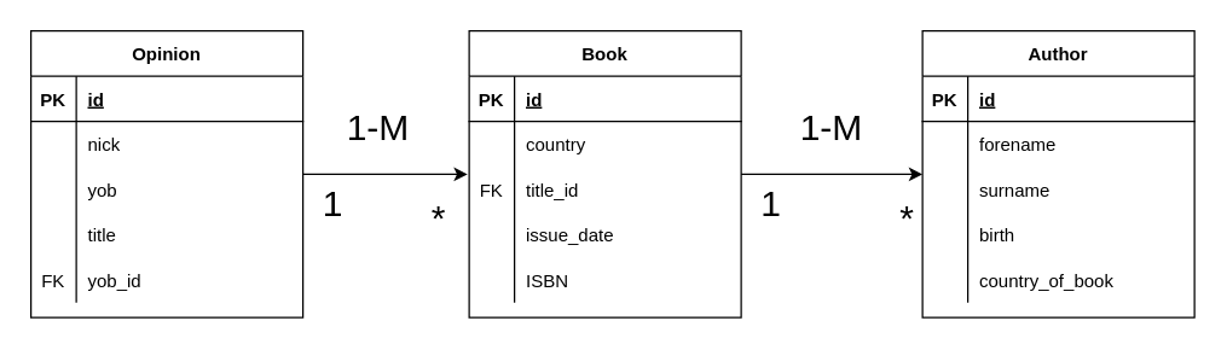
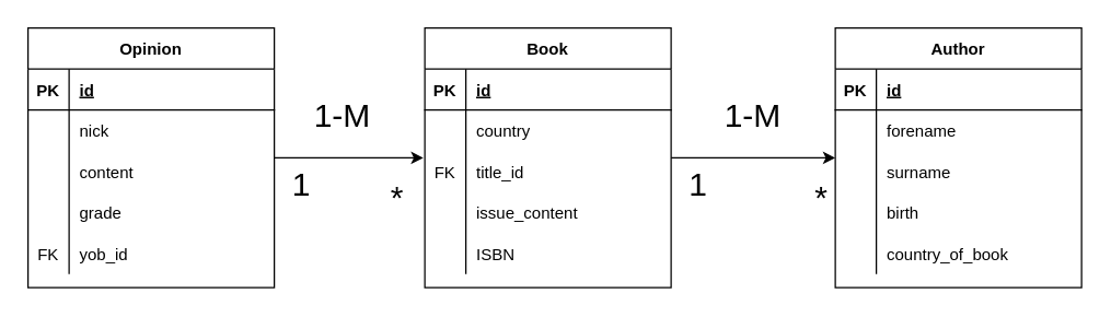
  <mxCell id="0" />
  <mxCell id="1" parent="0" />
  <mxCell id="2" value="*" style="text;html=1;strokeColor=none;fillColor=none;align=center;verticalAlign=middle;whiteSpace=wrap;rounded=0;fontSize=24;" vertex="1" parent="1"><mxGeometry x="570" y="130" width="60" height="30" as="geometry" /></mxCell>
  <mxCell id="3" value="*" style="text;html=1;strokeColor=none;fillColor=none;align=center;verticalAlign=middle;whiteSpace=wrap;rounded=0;fontSize=24;" vertex="1" parent="1"><mxGeometry x="260" y="130" width="60" height="30" as="geometry" /></mxCell>
  <mxCell id="4" value="1" style="text;html=1;strokeColor=none;fillColor=none;align=center;verticalAlign=middle;whiteSpace=wrap;rounded=0;fontSize=24;" vertex="1" parent="1"><mxGeometry x="480" y="120" width="60" height="30" as="geometry" /></mxCell>
  <mxCell id="5" value="1-M" style="text;html=1;strokeColor=none;fillColor=none;align=center;verticalAlign=middle;whiteSpace=wrap;rounded=0;fontSize=24;" vertex="1" parent="1"><mxGeometry x="520" y="70" width="60" height="30" as="geometry" /></mxCell>
  <mxCell id="6" style="edgeStyle=orthogonalEdgeStyle;rounded=0;orthogonalLoop=1;jettySize=auto;html=1;entryX=0;entryY=0.167;entryDx=0;entryDy=0;entryPerimeter=0;fontSize=12;" edge="1" parent="1" source="7" target="30"><mxGeometry relative="1" as="geometry" /></mxCell>
  <mxCell id="7" value="Book" style="shape=table;startSize=30;container=1;collapsible=1;childLayout=tableLayout;fixedRows=1;rowLines=0;fontStyle=1;align=center;resizeLast=1;fontSize=12;" vertex="1" parent="1"><mxGeometry x="310" y="20" width="180" height="190" as="geometry" /></mxCell>
  <mxCell id="8" value="" style="shape=tableRow;horizontal=0;startSize=0;swimlaneHead=0;swimlaneBody=0;fillColor=none;collapsible=0;dropTarget=0;points=[[0,0.5],[1,0.5]];portConstraint=eastwest;top=0;left=0;right=0;bottom=1;fontSize=12;" vertex="1" parent="7"><mxGeometry y="30" width="180" height="30" as="geometry" /></mxCell>
  <mxCell id="9" value="PK" style="shape=partialRectangle;connectable=0;fillColor=none;top=0;left=0;bottom=0;right=0;fontStyle=1;overflow=hidden;fontSize=12;" vertex="1" parent="8"><mxGeometry width="30" height="30" as="geometry"><mxRectangle width="30" height="30" as="alternateBounds" /></mxGeometry></mxCell>
  <mxCell id="10" value="id" style="shape=partialRectangle;connectable=0;fillColor=none;top=0;left=0;bottom=0;right=0;align=left;spacingLeft=6;fontStyle=5;overflow=hidden;fontSize=12;" vertex="1" parent="8"><mxGeometry x="30" width="150" height="30" as="geometry"><mxRectangle width="150" height="30" as="alternateBounds" /></mxGeometry></mxCell>
  <mxCell id="11" value="" style="shape=tableRow;horizontal=0;startSize=0;swimlaneHead=0;swimlaneBody=0;fillColor=none;collapsible=0;dropTarget=0;points=[[0,0.5],[1,0.5]];portConstraint=eastwest;top=0;left=0;right=0;bottom=0;fontSize=12;" vertex="1" parent="7"><mxGeometry y="60" width="180" height="30" as="geometry" /></mxCell>
  <mxCell id="12" value="" style="shape=partialRectangle;connectable=0;fillColor=none;top=0;left=0;bottom=0;right=0;editable=1;overflow=hidden;fontSize=12;" vertex="1" parent="11"><mxGeometry width="30" height="30" as="geometry"><mxRectangle width="30" height="30" as="alternateBounds" /></mxGeometry></mxCell>
  <mxCell id="13" value="country" style="shape=partialRectangle;connectable=0;fillColor=none;top=0;left=0;bottom=0;right=0;align=left;spacingLeft=6;overflow=hidden;fontSize=12;" vertex="1" parent="11"><mxGeometry x="30" width="150" height="30" as="geometry"><mxRectangle width="150" height="30" as="alternateBounds" /></mxGeometry></mxCell>
  <mxCell id="14" value="" style="shape=tableRow;horizontal=0;startSize=0;swimlaneHead=0;swimlaneBody=0;fillColor=none;collapsible=0;dropTarget=0;points=[[0,0.5],[1,0.5]];portConstraint=eastwest;top=0;left=0;right=0;bottom=0;fontSize=12;" vertex="1" parent="7"><mxGeometry y="90" width="180" height="30" as="geometry" /></mxCell>
  <mxCell id="15" value="FK" style="shape=partialRectangle;connectable=0;fillColor=none;top=0;left=0;bottom=0;right=0;editable=1;overflow=hidden;fontSize=12;" vertex="1" parent="14"><mxGeometry width="30" height="30" as="geometry"><mxRectangle width="30" height="30" as="alternateBounds" /></mxGeometry></mxCell>
  <mxCell id="16" value="title_id" style="shape=partialRectangle;connectable=0;fillColor=none;top=0;left=0;bottom=0;right=0;align=left;spacingLeft=6;overflow=hidden;fontSize=12;" vertex="1" parent="14"><mxGeometry x="30" width="150" height="30" as="geometry"><mxRectangle width="150" height="30" as="alternateBounds" /></mxGeometry></mxCell>
  <mxCell id="17" value="" style="shape=tableRow;horizontal=0;startSize=0;swimlaneHead=0;swimlaneBody=0;fillColor=none;collapsible=0;dropTarget=0;points=[[0,0.5],[1,0.5]];portConstraint=eastwest;top=0;left=0;right=0;bottom=0;fontSize=12;" vertex="1" parent="7"><mxGeometry y="120" width="180" height="30" as="geometry" /></mxCell>
  <mxCell id="18" value="" style="shape=partialRectangle;connectable=0;fillColor=none;top=0;left=0;bottom=0;right=0;editable=1;overflow=hidden;fontSize=12;" vertex="1" parent="17"><mxGeometry width="30" height="30" as="geometry"><mxRectangle width="30" height="30" as="alternateBounds" /></mxGeometry></mxCell>
- <mxCell id="19" value="issue_date" style="shape=partialRectangle;connectable=0;fillColor=none;top=0;left=0;bottom=0;right=0;align=left;spacingLeft=6;overflow=hidden;fontSize=12;" vertex="1" parent="17"><mxGeometry x="30" width="150" height="30" as="geometry"><mxRectangle width="150" height="30" as="alternateBounds" /></mxGeometry></mxCell>
+ <mxCell id="19" value="issue_content" style="shape=partialRectangle;connectable=0;fillColor=none;top=0;left=0;bottom=0;right=0;align=left;spacingLeft=6;overflow=hidden;fontSize=12;" vertex="1" parent="17"><mxGeometry x="30" width="150" height="30" as="geometry"><mxRectangle width="150" height="30" as="alternateBounds" /></mxGeometry></mxCell>
  <mxCell id="20" style="shape=tableRow;horizontal=0;startSize=0;swimlaneHead=0;swimlaneBody=0;fillColor=none;collapsible=0;dropTarget=0;points=[[0,0.5],[1,0.5]];portConstraint=eastwest;top=0;left=0;right=0;bottom=0;fontSize=12;" vertex="1" parent="7"><mxGeometry y="150" width="180" height="30" as="geometry" /></mxCell>
  <mxCell id="21" style="shape=partialRectangle;connectable=0;fillColor=none;top=0;left=0;bottom=0;right=0;editable=1;overflow=hidden;fontSize=12;" vertex="1" parent="20"><mxGeometry width="30" height="30" as="geometry"><mxRectangle width="30" height="30" as="alternateBounds" /></mxGeometry></mxCell>
  <mxCell id="22" value="ISBN" style="shape=partialRectangle;connectable=0;fillColor=none;top=0;left=0;bottom=0;right=0;align=left;spacingLeft=6;overflow=hidden;fontSize=12;" vertex="1" parent="20"><mxGeometry x="30" width="150" height="30" as="geometry"><mxRectangle width="150" height="30" as="alternateBounds" /></mxGeometry></mxCell>
  <mxCell id="23" value="Author" style="shape=table;startSize=30;container=1;collapsible=1;childLayout=tableLayout;fixedRows=1;rowLines=0;fontStyle=1;align=center;resizeLast=1;fontSize=12;" vertex="1" parent="1"><mxGeometry x="610" y="20" width="180" height="190" as="geometry" /></mxCell>
  <mxCell id="24" value="" style="shape=tableRow;horizontal=0;startSize=0;swimlaneHead=0;swimlaneBody=0;fillColor=none;collapsible=0;dropTarget=0;points=[[0,0.5],[1,0.5]];portConstraint=eastwest;top=0;left=0;right=0;bottom=1;fontSize=12;" vertex="1" parent="23"><mxGeometry y="30" width="180" height="30" as="geometry" /></mxCell>
  <mxCell id="25" value="PK" style="shape=partialRectangle;connectable=0;fillColor=none;top=0;left=0;bottom=0;right=0;fontStyle=1;overflow=hidden;fontSize=12;" vertex="1" parent="24"><mxGeometry width="30" height="30" as="geometry"><mxRectangle width="30" height="30" as="alternateBounds" /></mxGeometry></mxCell>
  <mxCell id="26" value="id" style="shape=partialRectangle;connectable=0;fillColor=none;top=0;left=0;bottom=0;right=0;align=left;spacingLeft=6;fontStyle=5;overflow=hidden;fontSize=12;" vertex="1" parent="24"><mxGeometry x="30" width="150" height="30" as="geometry"><mxRectangle width="150" height="30" as="alternateBounds" /></mxGeometry></mxCell>
  <mxCell id="27" value="" style="shape=tableRow;horizontal=0;startSize=0;swimlaneHead=0;swimlaneBody=0;fillColor=none;collapsible=0;dropTarget=0;points=[[0,0.5],[1,0.5]];portConstraint=eastwest;top=0;left=0;right=0;bottom=0;fontSize=12;" vertex="1" parent="23"><mxGeometry y="60" width="180" height="30" as="geometry" /></mxCell>
  <mxCell id="28" value="" style="shape=partialRectangle;connectable=0;fillColor=none;top=0;left=0;bottom=0;right=0;editable=1;overflow=hidden;fontSize=12;" vertex="1" parent="27"><mxGeometry width="30" height="30" as="geometry"><mxRectangle width="30" height="30" as="alternateBounds" /></mxGeometry></mxCell>
  <mxCell id="29" value="forename" style="shape=partialRectangle;connectable=0;fillColor=none;top=0;left=0;bottom=0;right=0;align=left;spacingLeft=6;overflow=hidden;fontSize=12;" vertex="1" parent="27"><mxGeometry x="30" width="150" height="30" as="geometry"><mxRectangle width="150" height="30" as="alternateBounds" /></mxGeometry></mxCell>
  <mxCell id="30" value="" style="shape=tableRow;horizontal=0;startSize=0;swimlaneHead=0;swimlaneBody=0;fillColor=none;collapsible=0;dropTarget=0;points=[[0,0.5],[1,0.5]];portConstraint=eastwest;top=0;left=0;right=0;bottom=0;fontSize=12;" vertex="1" parent="23"><mxGeometry y="90" width="180" height="30" as="geometry" /></mxCell>
  <mxCell id="31" value="" style="shape=partialRectangle;connectable=0;fillColor=none;top=0;left=0;bottom=0;right=0;editable=1;overflow=hidden;fontSize=12;" vertex="1" parent="30"><mxGeometry width="30" height="30" as="geometry"><mxRectangle width="30" height="30" as="alternateBounds" /></mxGeometry></mxCell>
  <mxCell id="32" value="surname" style="shape=partialRectangle;connectable=0;fillColor=none;top=0;left=0;bottom=0;right=0;align=left;spacingLeft=6;overflow=hidden;fontSize=12;" vertex="1" parent="30"><mxGeometry x="30" width="150" height="30" as="geometry"><mxRectangle width="150" height="30" as="alternateBounds" /></mxGeometry></mxCell>
  <mxCell id="33" value="" style="shape=tableRow;horizontal=0;startSize=0;swimlaneHead=0;swimlaneBody=0;fillColor=none;collapsible=0;dropTarget=0;points=[[0,0.5],[1,0.5]];portConstraint=eastwest;top=0;left=0;right=0;bottom=0;fontSize=12;" vertex="1" parent="23"><mxGeometry y="120" width="180" height="30" as="geometry" /></mxCell>
  <mxCell id="34" value="" style="shape=partialRectangle;connectable=0;fillColor=none;top=0;left=0;bottom=0;right=0;editable=1;overflow=hidden;fontSize=12;" vertex="1" parent="33"><mxGeometry width="30" height="30" as="geometry"><mxRectangle width="30" height="30" as="alternateBounds" /></mxGeometry></mxCell>
  <mxCell id="35" value="birth" style="shape=partialRectangle;connectable=0;fillColor=none;top=0;left=0;bottom=0;right=0;align=left;spacingLeft=6;overflow=hidden;fontSize=12;" vertex="1" parent="33"><mxGeometry x="30" width="150" height="30" as="geometry"><mxRectangle width="150" height="30" as="alternateBounds" /></mxGeometry></mxCell>
  <mxCell id="36" style="shape=tableRow;horizontal=0;startSize=0;swimlaneHead=0;swimlaneBody=0;fillColor=none;collapsible=0;dropTarget=0;points=[[0,0.5],[1,0.5]];portConstraint=eastwest;top=0;left=0;right=0;bottom=0;fontSize=12;" vertex="1" parent="23"><mxGeometry y="150" width="180" height="30" as="geometry" /></mxCell>
  <mxCell id="37" style="shape=partialRectangle;connectable=0;fillColor=none;top=0;left=0;bottom=0;right=0;editable=1;overflow=hidden;fontSize=12;" vertex="1" parent="36"><mxGeometry width="30" height="30" as="geometry"><mxRectangle width="30" height="30" as="alternateBounds" /></mxGeometry></mxCell>
  <mxCell id="38" value="country_of_book" style="shape=partialRectangle;connectable=0;fillColor=none;top=0;left=0;bottom=0;right=0;align=left;spacingLeft=6;overflow=hidden;fontSize=12;" vertex="1" parent="36"><mxGeometry x="30" width="150" height="30" as="geometry"><mxRectangle width="150" height="30" as="alternateBounds" /></mxGeometry></mxCell>
  <mxCell id="39" style="edgeStyle=orthogonalEdgeStyle;rounded=0;orthogonalLoop=1;jettySize=auto;html=1;entryX=-0.006;entryY=0.167;entryDx=0;entryDy=0;entryPerimeter=0;fontSize=12;" edge="1" parent="1" source="40" target="14"><mxGeometry relative="1" as="geometry" /></mxCell>
  <mxCell id="40" value="Opinion" style="shape=table;startSize=30;container=1;collapsible=1;childLayout=tableLayout;fixedRows=1;rowLines=0;fontStyle=1;align=center;resizeLast=1;fontSize=12;" vertex="1" parent="1"><mxGeometry x="20" y="20" width="180" height="190" as="geometry" /></mxCell>
  <mxCell id="41" value="" style="shape=tableRow;horizontal=0;startSize=0;swimlaneHead=0;swimlaneBody=0;fillColor=none;collapsible=0;dropTarget=0;points=[[0,0.5],[1,0.5]];portConstraint=eastwest;top=0;left=0;right=0;bottom=1;fontSize=12;" vertex="1" parent="40"><mxGeometry y="30" width="180" height="30" as="geometry" /></mxCell>
  <mxCell id="42" value="PK" style="shape=partialRectangle;connectable=0;fillColor=none;top=0;left=0;bottom=0;right=0;fontStyle=1;overflow=hidden;fontSize=12;" vertex="1" parent="41"><mxGeometry width="30" height="30" as="geometry"><mxRectangle width="30" height="30" as="alternateBounds" /></mxGeometry></mxCell>
  <mxCell id="43" value="id" style="shape=partialRectangle;connectable=0;fillColor=none;top=0;left=0;bottom=0;right=0;align=left;spacingLeft=6;fontStyle=5;overflow=hidden;fontSize=12;" vertex="1" parent="41"><mxGeometry x="30" width="150" height="30" as="geometry"><mxRectangle width="150" height="30" as="alternateBounds" /></mxGeometry></mxCell>
  <mxCell id="44" value="" style="shape=tableRow;horizontal=0;startSize=0;swimlaneHead=0;swimlaneBody=0;fillColor=none;collapsible=0;dropTarget=0;points=[[0,0.5],[1,0.5]];portConstraint=eastwest;top=0;left=0;right=0;bottom=0;fontSize=12;" vertex="1" parent="40"><mxGeometry y="60" width="180" height="30" as="geometry" /></mxCell>
  <mxCell id="45" value="" style="shape=partialRectangle;connectable=0;fillColor=none;top=0;left=0;bottom=0;right=0;editable=1;overflow=hidden;fontSize=12;" vertex="1" parent="44"><mxGeometry width="30" height="30" as="geometry"><mxRectangle width="30" height="30" as="alternateBounds" /></mxGeometry></mxCell>
  <mxCell id="46" value="nick" style="shape=partialRectangle;connectable=0;fillColor=none;top=0;left=0;bottom=0;right=0;align=left;spacingLeft=6;overflow=hidden;fontSize=12;" vertex="1" parent="44"><mxGeometry x="30" width="150" height="30" as="geometry"><mxRectangle width="150" height="30" as="alternateBounds" /></mxGeometry></mxCell>
  <mxCell id="47" value="" style="shape=tableRow;horizontal=0;startSize=0;swimlaneHead=0;swimlaneBody=0;fillColor=none;collapsible=0;dropTarget=0;points=[[0,0.5],[1,0.5]];portConstraint=eastwest;top=0;left=0;right=0;bottom=0;fontSize=12;" vertex="1" parent="40"><mxGeometry y="90" width="180" height="30" as="geometry" /></mxCell>
  <mxCell id="48" value="" style="shape=partialRectangle;connectable=0;fillColor=none;top=0;left=0;bottom=0;right=0;editable=1;overflow=hidden;fontSize=12;" vertex="1" parent="47"><mxGeometry width="30" height="30" as="geometry"><mxRectangle width="30" height="30" as="alternateBounds" /></mxGeometry></mxCell>
- <mxCell id="49" value="yob" style="shape=partialRectangle;connectable=0;fillColor=none;top=0;left=0;bottom=0;right=0;align=left;spacingLeft=6;overflow=hidden;fontSize=12;" vertex="1" parent="47"><mxGeometry x="30" width="150" height="30" as="geometry"><mxRectangle width="150" height="30" as="alternateBounds" /></mxGeometry></mxCell>
+ <mxCell id="49" value="content" style="shape=partialRectangle;connectable=0;fillColor=none;top=0;left=0;bottom=0;right=0;align=left;spacingLeft=6;overflow=hidden;fontSize=12;" vertex="1" parent="47"><mxGeometry x="30" width="150" height="30" as="geometry"><mxRectangle width="150" height="30" as="alternateBounds" /></mxGeometry></mxCell>
  <mxCell id="50" value="" style="shape=tableRow;horizontal=0;startSize=0;swimlaneHead=0;swimlaneBody=0;fillColor=none;collapsible=0;dropTarget=0;points=[[0,0.5],[1,0.5]];portConstraint=eastwest;top=0;left=0;right=0;bottom=0;fontSize=12;" vertex="1" parent="40"><mxGeometry y="120" width="180" height="30" as="geometry" /></mxCell>
  <mxCell id="51" value="" style="shape=partialRectangle;connectable=0;fillColor=none;top=0;left=0;bottom=0;right=0;editable=1;overflow=hidden;fontSize=12;" vertex="1" parent="50"><mxGeometry width="30" height="30" as="geometry"><mxRectangle width="30" height="30" as="alternateBounds" /></mxGeometry></mxCell>
- <mxCell id="52" value="title" style="shape=partialRectangle;connectable=0;fillColor=none;top=0;left=0;bottom=0;right=0;align=left;spacingLeft=6;overflow=hidden;fontSize=12;" vertex="1" parent="50"><mxGeometry x="30" width="150" height="30" as="geometry"><mxRectangle width="150" height="30" as="alternateBounds" /></mxGeometry></mxCell>
+ <mxCell id="52" value="grade" style="shape=partialRectangle;connectable=0;fillColor=none;top=0;left=0;bottom=0;right=0;align=left;spacingLeft=6;overflow=hidden;fontSize=12;" vertex="1" parent="50"><mxGeometry x="30" width="150" height="30" as="geometry"><mxRectangle width="150" height="30" as="alternateBounds" /></mxGeometry></mxCell>
  <mxCell id="53" style="shape=tableRow;horizontal=0;startSize=0;swimlaneHead=0;swimlaneBody=0;fillColor=none;collapsible=0;dropTarget=0;points=[[0,0.5],[1,0.5]];portConstraint=eastwest;top=0;left=0;right=0;bottom=0;fontSize=12;" vertex="1" parent="40"><mxGeometry y="150" width="180" height="30" as="geometry" /></mxCell>
  <mxCell id="54" value="FK" style="shape=partialRectangle;connectable=0;fillColor=none;top=0;left=0;bottom=0;right=0;editable=1;overflow=hidden;fontSize=12;" vertex="1" parent="53"><mxGeometry width="30" height="30" as="geometry"><mxRectangle width="30" height="30" as="alternateBounds" /></mxGeometry></mxCell>
  <mxCell id="55" value="yob_id" style="shape=partialRectangle;connectable=0;fillColor=none;top=0;left=0;bottom=0;right=0;align=left;spacingLeft=6;overflow=hidden;fontSize=12;" vertex="1" parent="53"><mxGeometry x="30" width="150" height="30" as="geometry"><mxRectangle width="150" height="30" as="alternateBounds" /></mxGeometry></mxCell>
  <mxCell id="56" value="1-M" style="text;html=1;strokeColor=none;fillColor=none;align=center;verticalAlign=middle;whiteSpace=wrap;rounded=0;fontSize=24;" vertex="1" parent="1"><mxGeometry x="220" y="70" width="60" height="30" as="geometry" /></mxCell>
  <mxCell id="57" value="1" style="text;html=1;strokeColor=none;fillColor=none;align=center;verticalAlign=middle;whiteSpace=wrap;rounded=0;fontSize=24;" vertex="1" parent="1"><mxGeometry x="190" y="120" width="60" height="30" as="geometry" /></mxCell>
